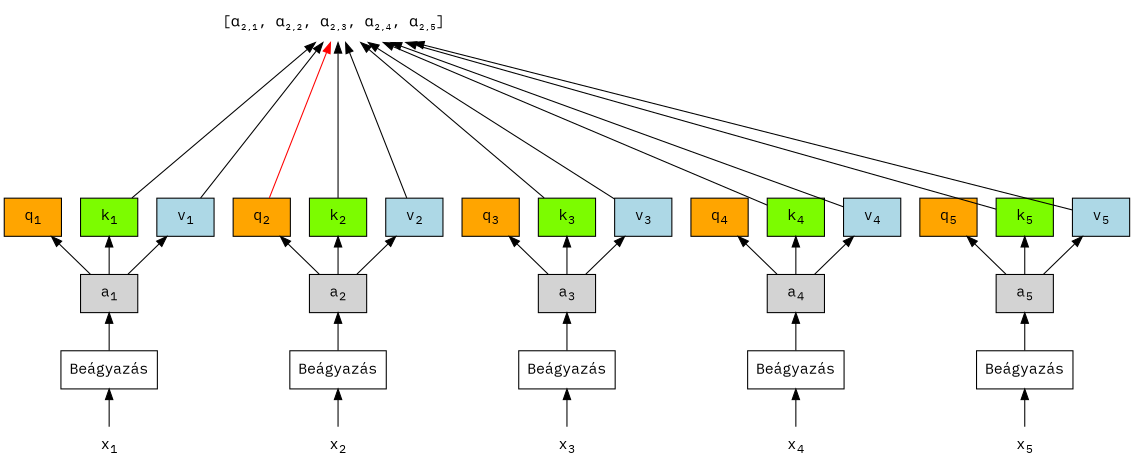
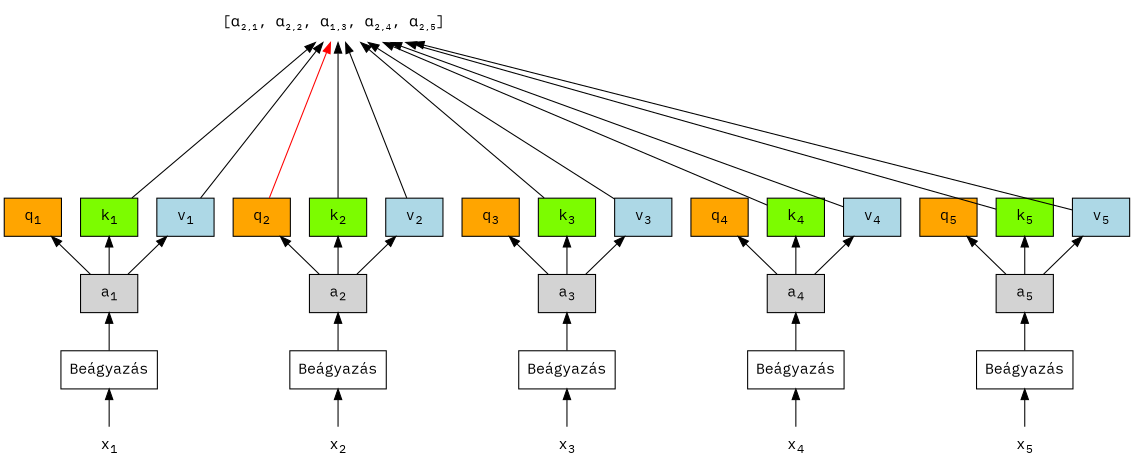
  digraph {
    rankdir=BT
    splines=False
    fontname="IBM Plex Mono"
    node [shape=rectangle fontname="IBM Plex Mono" style=filled]
    edge [fontname="IBM Plex Mono"]
    n1 [label=<x<sub>1</sub>> shape=plaintext style=""]
    n2 [label="Beágyazás" style=""]
    n3 [label=<x<sub>2</sub>> shape=plaintext style=""]
    n4 [label="Beágyazás" style=""]
    n5 [label=<x<sub>3</sub>> shape=plaintext style=""]
    n6 [label="Beágyazás" style=""]
    n7 [label=<x<sub>4</sub>> shape=plaintext style=""]
    n8 [label="Beágyazás" style=""]
    n9 [label=<x<sub>5</sub>> shape=plaintext style=""]
    n10 [label="Beágyazás" style=""]
    n11 [label=<a<sub>1</sub>>]
    n12 [fillcolor=orange label=<q<sub>1</sub>>]
    n13 [fillcolor=lawngreen label=<k<sub>1</sub>>]
    n14 [fillcolor=lightblue label=<v<sub>1</sub>>]
    n15 [label=<a<sub>2</sub>>]
    n16 [fillcolor=orange label=<q<sub>2</sub>>]
    n17 [fillcolor=lawngreen label=<k<sub>2</sub>>]
    n18 [fillcolor=lightblue label=<v<sub>2</sub>>]
    n19 [label=<a<sub>3</sub>>]
    n20 [fillcolor=orange label=<q<sub>3</sub>>]
    n21 [fillcolor=lawngreen label=<k<sub>3</sub>>]
    n22 [fillcolor=lightblue label=<v<sub>3</sub>>]
    n23 [label=<a<sub>4</sub>>]
    n24 [fillcolor=orange label=<q<sub>4</sub>>]
    n25 [fillcolor=lawngreen label=<k<sub>4</sub>>]
    n26 [fillcolor=lightblue label=<v<sub>4</sub>>]
    n27 [label=<a<sub>5</sub>>]
    n28 [fillcolor=orange label=<q<sub>5</sub>>]
    n29 [fillcolor=lawngreen label=<k<sub>5</sub>>]
    n30 [fillcolor=lightblue label=<v<sub>5</sub>>]
-   n31 [label=<[α<sub><font point-size="10">2,1</font></sub>, α<sub><font point-size="10">2,2</font></sub>, α<sub><font point-size="10">2,3</font></sub>, α<sub><font point-size="10">2,4</font></sub>, α<sub><font point-size="10">2,5</font></sub>] > shape=plaintext style=""]
+   n31 [label=<[α<sub><font point-size="10">2,1</font></sub>, α<sub><font point-size="10">2,2</font></sub>, α<sub><font point-size="10">1,3</font></sub>, α<sub><font point-size="10">2,4</font></sub>, α<sub><font point-size="10">2,5</font></sub>] > shape=plaintext style=""]
    n1 -> n2
    n2 -> n11
    n3 -> n4
    n4 -> n15
    n5 -> n6
    n6 -> n19
    n7 -> n8
    n8 -> n23
    n9 -> n10
    n10 -> n27
    n11 -> n12
    n11 -> n13
    n11 -> n14
    n13 -> n31 [constraint=False minlen=4]
    n14 -> n31 [constraint=False minlen=4]
    n15 -> n16
    n15 -> n17
    n15 -> n18
    n16 -> n31 [color=red constraint=True minlen=4]
    n17 -> n31 [constraint=True minlen=4]
    n18 -> n31 [constraint=True minlen=4]
    n19 -> n20
    n19 -> n21
    n19 -> n22
    n21 -> n31 [constraint=False minlen=4]
    n22 -> n31 [constraint=False minlen=4]
    n23 -> n24
    n23 -> n25
    n23 -> n26
    n25 -> n31 [constraint=False minlen=4]
    n26 -> n31 [constraint=False minlen=4]
    n27 -> n28
    n27 -> n29
    n27 -> n30
    n29 -> n31 [constraint=False minlen=4]
    n30 -> n31 [constraint=False minlen=4]
  }
